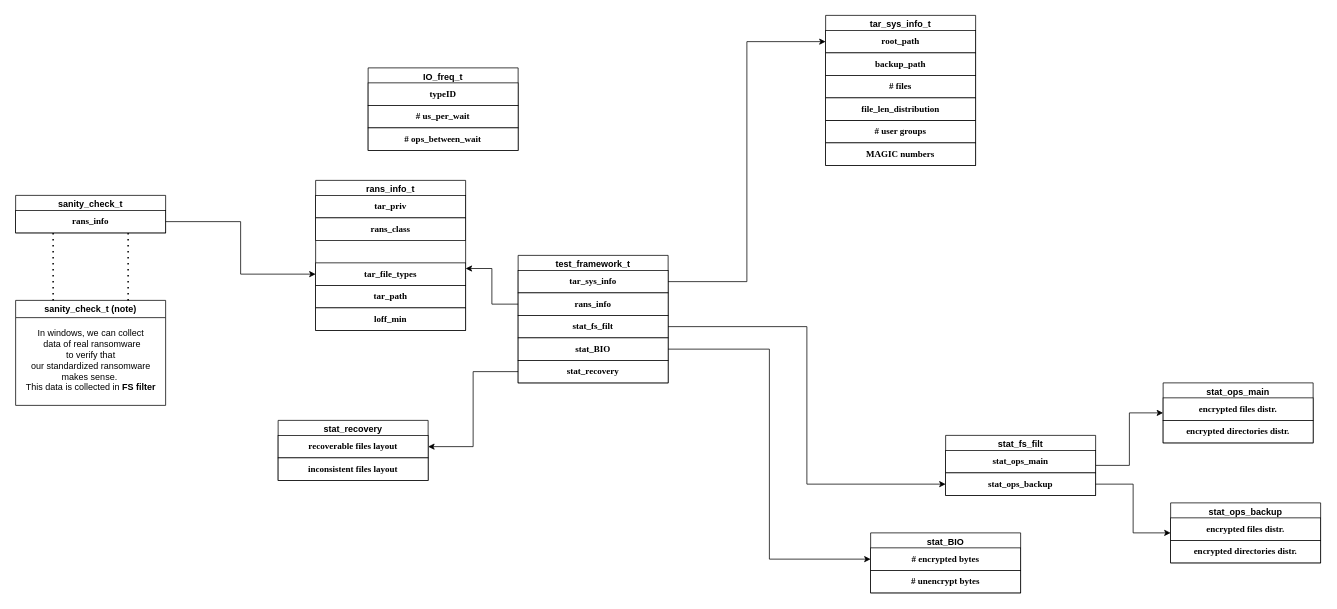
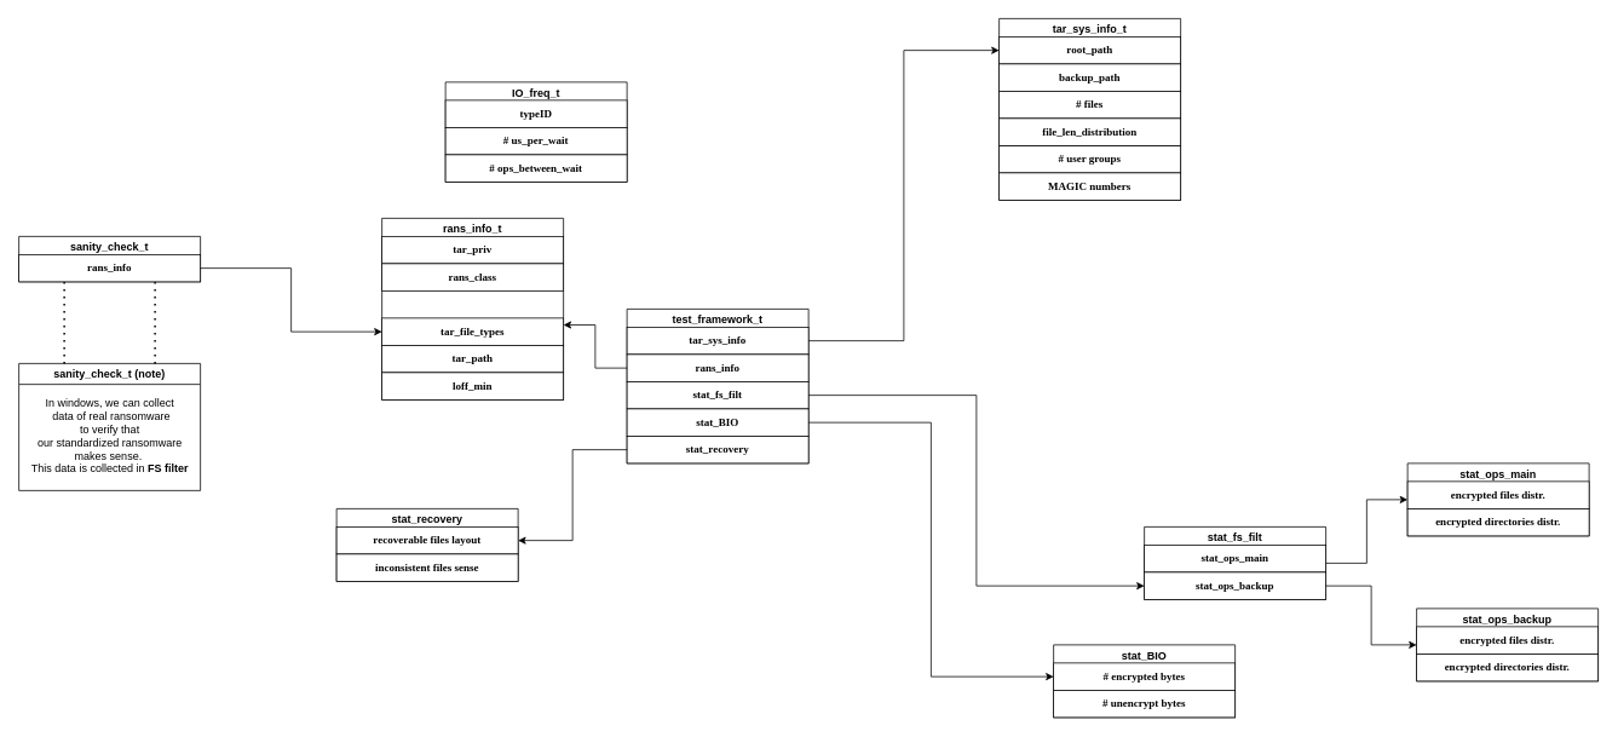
  <mxCell id="0" />
  <mxCell id="1" parent="0" />
  <mxCell id="2" value="test_framework_t" style="swimlane;whiteSpace=wrap;html=1;" parent="1" vertex="1"><mxGeometry x="690" y="340" width="200" height="170" as="geometry" /></mxCell>
  <mxCell id="3" value="&lt;font face=&quot;Georgia&quot;&gt;&lt;b&gt;tar_sys_info&lt;/b&gt;&lt;/font&gt;" style="whiteSpace=wrap;html=1;" parent="2" vertex="1"><mxGeometry y="20" width="200" height="30" as="geometry" /></mxCell>
  <mxCell id="4" value="&lt;font face=&quot;Georgia&quot;&gt;&lt;b&gt;rans_info&lt;/b&gt;&lt;/font&gt;" style="whiteSpace=wrap;html=1;" parent="2" vertex="1"><mxGeometry y="50" width="200" height="30" as="geometry" /></mxCell>
  <mxCell id="5" value="&lt;font face=&quot;Georgia&quot;&gt;&lt;b&gt;stat_fs_filt&lt;/b&gt;&lt;/font&gt;" style="whiteSpace=wrap;html=1;" parent="2" vertex="1"><mxGeometry y="80" width="200" height="30" as="geometry" /></mxCell>
  <mxCell id="6" value="&lt;font face=&quot;Georgia&quot;&gt;&lt;b&gt;stat_BIO&lt;/b&gt;&lt;/font&gt;" style="whiteSpace=wrap;html=1;" parent="2" vertex="1"><mxGeometry y="110" width="200" height="30" as="geometry" /></mxCell>
  <mxCell id="7" value="&lt;font face=&quot;Georgia&quot;&gt;&lt;b&gt;stat_recovery&lt;/b&gt;&lt;/font&gt;" style="whiteSpace=wrap;html=1;" vertex="1" parent="2"><mxGeometry y="140" width="200" height="30" as="geometry" /></mxCell>
  <mxCell id="8" value="tar_sys_info_t" style="swimlane;whiteSpace=wrap;html=1;" parent="1" vertex="1"><mxGeometry x="1100" y="20" width="200" height="200" as="geometry" /></mxCell>
  <mxCell id="9" value="&lt;font face=&quot;Georgia&quot;&gt;&lt;b&gt;root_path&lt;/b&gt;&lt;/font&gt;" style="whiteSpace=wrap;html=1;" parent="8" vertex="1"><mxGeometry y="20" width="200" height="30" as="geometry" /></mxCell>
  <mxCell id="10" value="&lt;font face=&quot;Georgia&quot;&gt;&lt;b&gt;backup_path&lt;/b&gt;&lt;/font&gt;" style="whiteSpace=wrap;html=1;" parent="8" vertex="1"><mxGeometry y="50" width="200" height="30" as="geometry" /></mxCell>
  <mxCell id="11" value="&lt;font face=&quot;Georgia&quot;&gt;&lt;b&gt;# files&lt;/b&gt;&lt;/font&gt;" style="whiteSpace=wrap;html=1;" parent="8" vertex="1"><mxGeometry y="80" width="200" height="30" as="geometry" /></mxCell>
  <mxCell id="12" value="&lt;font face=&quot;Georgia&quot;&gt;&lt;b&gt;# user groups&lt;/b&gt;&lt;/font&gt;" style="whiteSpace=wrap;html=1;" parent="8" vertex="1"><mxGeometry y="140" width="200" height="30" as="geometry" /></mxCell>
  <mxCell id="13" value="&lt;font face=&quot;Georgia&quot;&gt;&lt;b&gt;MAGIC numbers&lt;/b&gt;&lt;/font&gt;" style="whiteSpace=wrap;html=1;" parent="8" vertex="1"><mxGeometry y="170" width="200" height="30" as="geometry" /></mxCell>
  <mxCell id="14" value="&lt;font face=&quot;Georgia&quot;&gt;&lt;b&gt;file_len_distribution&lt;/b&gt;&lt;/font&gt;" style="whiteSpace=wrap;html=1;" parent="8" vertex="1"><mxGeometry y="110" width="200" height="30" as="geometry" /></mxCell>
  <mxCell id="15" style="edgeStyle=orthogonalEdgeStyle;rounded=0;orthogonalLoop=1;jettySize=auto;html=1;exitX=1;exitY=0.5;exitDx=0;exitDy=0;entryX=0;entryY=0.5;entryDx=0;entryDy=0;" parent="1" source="3" target="9" edge="1"><mxGeometry relative="1" as="geometry"><mxPoint x="910" y="30" as="targetPoint" /></mxGeometry></mxCell>
  <mxCell id="16" value="rans_info_t" style="swimlane;whiteSpace=wrap;html=1;" parent="1" vertex="1"><mxGeometry x="420" y="240" width="200" height="200" as="geometry" /></mxCell>
  <mxCell id="17" value="&lt;font face=&quot;Georgia&quot;&gt;&lt;b&gt;tar_priv&lt;/b&gt;&lt;/font&gt;" style="whiteSpace=wrap;html=1;" parent="16" vertex="1"><mxGeometry y="20" width="200" height="30" as="geometry" /></mxCell>
  <mxCell id="18" value="&lt;font face=&quot;Georgia&quot;&gt;&lt;b&gt;rans_class&lt;/b&gt;&lt;/font&gt;" style="whiteSpace=wrap;html=1;" parent="16" vertex="1"><mxGeometry y="50" width="200" height="30" as="geometry" /></mxCell>
  <mxCell id="19" value="&lt;font face=&quot;Georgia&quot;&gt;&lt;b&gt;tar_file_types&lt;/b&gt;&lt;/font&gt;" style="whiteSpace=wrap;html=1;" parent="16" vertex="1"><mxGeometry y="110" width="200" height="30" as="geometry" /></mxCell>
  <mxCell id="20" value="&lt;font face=&quot;Georgia&quot;&gt;&lt;b&gt;tar_path&lt;/b&gt;&lt;/font&gt;" style="whiteSpace=wrap;html=1;" parent="16" vertex="1"><mxGeometry y="140" width="200" height="30" as="geometry" /></mxCell>
  <mxCell id="21" value="&lt;font face=&quot;Georgia&quot;&gt;&lt;b&gt;loff_min&lt;/b&gt;&lt;/font&gt;" style="whiteSpace=wrap;html=1;" parent="16" vertex="1"><mxGeometry y="170" width="200" height="30" as="geometry" /></mxCell>
  <mxCell id="22" style="edgeStyle=orthogonalEdgeStyle;rounded=0;orthogonalLoop=1;jettySize=auto;html=1;exitX=0;exitY=0.5;exitDx=0;exitDy=0;entryX=1;entryY=0.25;entryDx=0;entryDy=0;" parent="1" source="4" target="19" edge="1"><mxGeometry relative="1" as="geometry" /></mxCell>
  <mxCell id="23" value="stat_ops_main" style="swimlane;whiteSpace=wrap;html=1;startSize=23;" parent="1" vertex="1"><mxGeometry x="1550" y="510" width="200" height="80" as="geometry" /></mxCell>
  <mxCell id="24" value="&lt;font face=&quot;Georgia&quot;&gt;&lt;b&gt;encrypted files distr.&lt;/b&gt;&lt;/font&gt;" style="whiteSpace=wrap;html=1;" parent="23" vertex="1"><mxGeometry y="20" width="200" height="30" as="geometry" /></mxCell>
  <mxCell id="25" value="&lt;font face=&quot;Georgia&quot;&gt;&lt;b&gt;encrypted directories distr.&lt;/b&gt;&lt;/font&gt;" style="whiteSpace=wrap;html=1;" parent="23" vertex="1"><mxGeometry y="50" width="200" height="30" as="geometry" /></mxCell>
  <mxCell id="26" value="stat_BIO" style="swimlane;whiteSpace=wrap;html=1;startSize=23;" parent="1" vertex="1"><mxGeometry x="1160" y="710" width="200" height="80" as="geometry" /></mxCell>
  <mxCell id="27" value="&lt;font face=&quot;Georgia&quot;&gt;&lt;b&gt;# encrypted bytes&lt;/b&gt;&lt;/font&gt;" style="whiteSpace=wrap;html=1;" parent="26" vertex="1"><mxGeometry y="20" width="200" height="30" as="geometry" /></mxCell>
  <mxCell id="28" value="&lt;font face=&quot;Georgia&quot;&gt;&lt;b&gt;# unencrypt bytes&lt;/b&gt;&lt;/font&gt;" style="whiteSpace=wrap;html=1;" parent="26" vertex="1"><mxGeometry y="50" width="200" height="30" as="geometry" /></mxCell>
  <mxCell id="29" style="edgeStyle=orthogonalEdgeStyle;rounded=0;orthogonalLoop=1;jettySize=auto;html=1;exitX=1;exitY=0.5;exitDx=0;exitDy=0;entryX=0;entryY=0.5;entryDx=0;entryDy=0;" parent="1" source="6" target="27" edge="1"><mxGeometry relative="1" as="geometry" /></mxCell>
  <mxCell id="30" style="edgeStyle=orthogonalEdgeStyle;rounded=0;orthogonalLoop=1;jettySize=auto;html=1;exitX=1;exitY=0.5;exitDx=0;exitDy=0;entryX=0;entryY=0.5;entryDx=0;entryDy=0;" parent="1" source="31" target="23" edge="1"><mxGeometry relative="1" as="geometry" /></mxCell>
  <mxCell id="31" value="stat_fs_filt" style="swimlane;whiteSpace=wrap;html=1;startSize=23;" parent="1" vertex="1"><mxGeometry x="1260" y="580" width="200" height="80" as="geometry" /></mxCell>
  <mxCell id="32" value="&lt;font face=&quot;Georgia&quot;&gt;&lt;b&gt;stat_ops_main&lt;/b&gt;&lt;/font&gt;" style="whiteSpace=wrap;html=1;" parent="31" vertex="1"><mxGeometry y="20" width="200" height="30" as="geometry" /></mxCell>
  <mxCell id="33" value="&lt;font face=&quot;Georgia&quot;&gt;&lt;b&gt;stat_ops_backup&lt;/b&gt;&lt;/font&gt;" style="whiteSpace=wrap;html=1;" parent="31" vertex="1"><mxGeometry y="50" width="200" height="30" as="geometry" /></mxCell>
  <mxCell id="34" style="edgeStyle=orthogonalEdgeStyle;rounded=0;orthogonalLoop=1;jettySize=auto;html=1;exitX=1;exitY=0.5;exitDx=0;exitDy=0;entryX=0;entryY=0.5;entryDx=0;entryDy=0;" parent="1" source="5" target="33" edge="1"><mxGeometry relative="1" as="geometry" /></mxCell>
  <mxCell id="35" style="edgeStyle=orthogonalEdgeStyle;rounded=0;orthogonalLoop=1;jettySize=auto;html=1;exitX=1;exitY=0.5;exitDx=0;exitDy=0;entryX=0;entryY=0.5;entryDx=0;entryDy=0;" parent="1" source="33" target="43" edge="1"><mxGeometry relative="1" as="geometry"><mxPoint x="1550" y="725" as="targetPoint" /></mxGeometry></mxCell>
  <mxCell id="36" value="IO_freq_t" style="swimlane;whiteSpace=wrap;html=1;startSize=23;" parent="1" vertex="1"><mxGeometry x="490" y="90" width="200" height="110" as="geometry" /></mxCell>
  <mxCell id="37" value="&lt;font face=&quot;Georgia&quot;&gt;&lt;b&gt;typeID&lt;/b&gt;&lt;/font&gt;" style="whiteSpace=wrap;html=1;" parent="36" vertex="1"><mxGeometry y="20" width="200" height="30" as="geometry" /></mxCell>
  <mxCell id="38" value="&lt;font face=&quot;Georgia&quot;&gt;&lt;b&gt;# us_per_wait&lt;/b&gt;&lt;/font&gt;" style="whiteSpace=wrap;html=1;" parent="36" vertex="1"><mxGeometry y="50" width="200" height="30" as="geometry" /></mxCell>
  <mxCell id="39" value="&lt;font face=&quot;Georgia&quot;&gt;&lt;b&gt;# ops_between_wait&lt;/b&gt;&lt;/font&gt;" style="whiteSpace=wrap;html=1;" parent="36" vertex="1"><mxGeometry y="80" width="200" height="30" as="geometry" /></mxCell>
  <mxCell id="40" value="sanity_check_t" style="swimlane;whiteSpace=wrap;html=1;" parent="1" vertex="1"><mxGeometry x="20" y="260" width="200" height="50" as="geometry" /></mxCell>
  <mxCell id="41" value="&lt;font face=&quot;Georgia&quot;&gt;&lt;b&gt;rans_info&lt;/b&gt;&lt;/font&gt;" style="whiteSpace=wrap;html=1;" parent="40" vertex="1"><mxGeometry y="20" width="200" height="30" as="geometry" /></mxCell>
  <mxCell id="42" style="edgeStyle=orthogonalEdgeStyle;rounded=0;orthogonalLoop=1;jettySize=auto;html=1;exitX=1;exitY=0.5;exitDx=0;exitDy=0;entryX=0;entryY=0.5;entryDx=0;entryDy=0;" parent="1" source="41" target="19" edge="1"><mxGeometry relative="1" as="geometry" /></mxCell>
  <mxCell id="43" value="stat_ops_backup" style="swimlane;whiteSpace=wrap;html=1;startSize=23;" parent="1" vertex="1"><mxGeometry x="1560" y="670" width="200" height="80" as="geometry" /></mxCell>
  <mxCell id="44" value="&lt;font face=&quot;Georgia&quot;&gt;&lt;b&gt;encrypted files distr.&lt;/b&gt;&lt;/font&gt;" style="whiteSpace=wrap;html=1;" parent="43" vertex="1"><mxGeometry y="20" width="200" height="30" as="geometry" /></mxCell>
  <mxCell id="45" value="&lt;font face=&quot;Georgia&quot;&gt;&lt;b&gt;encrypted directories distr.&lt;/b&gt;&lt;/font&gt;" style="whiteSpace=wrap;html=1;" parent="43" vertex="1"><mxGeometry y="50" width="200" height="30" as="geometry" /></mxCell>
  <mxCell id="46" value="sanity_check_t (note)" style="swimlane;whiteSpace=wrap;html=1;" parent="1" vertex="1"><mxGeometry x="20" y="400" width="200" height="140" as="geometry" /></mxCell>
  <mxCell id="47" value="In windows, we can collect&lt;br&gt;&amp;nbsp;data of real ransomware &lt;br&gt;to verify that &lt;br&gt;our standardized ransomware &lt;br&gt;makes sense.&amp;nbsp;&lt;br&gt;This data is collected in &lt;b&gt;FS filter&lt;/b&gt;" style="text;html=1;align=center;verticalAlign=middle;resizable=0;points=[];autosize=1;strokeColor=none;fillColor=none;" parent="46" vertex="1"><mxGeometry y="30" width="200" height="100" as="geometry" /></mxCell>
  <mxCell id="48" value="" style="endArrow=none;dashed=1;html=1;dashPattern=1 3;strokeWidth=2;rounded=0;entryX=0.25;entryY=1;entryDx=0;entryDy=0;exitX=0.25;exitY=0;exitDx=0;exitDy=0;" parent="1" source="46" target="41" edge="1"><mxGeometry width="50" height="50" relative="1" as="geometry"><mxPoint x="60" y="380" as="sourcePoint" /><mxPoint x="110" y="330" as="targetPoint" /></mxGeometry></mxCell>
  <mxCell id="49" value="" style="endArrow=none;dashed=1;html=1;dashPattern=1 3;strokeWidth=2;rounded=0;entryX=0.75;entryY=1;entryDx=0;entryDy=0;exitX=0.75;exitY=0;exitDx=0;exitDy=0;" parent="1" source="46" target="40" edge="1"><mxGeometry width="50" height="50" relative="1" as="geometry"><mxPoint x="160" y="390" as="sourcePoint" /><mxPoint x="210" y="340" as="targetPoint" /></mxGeometry></mxCell>
  <mxCell id="50" value="stat_recovery" style="swimlane;whiteSpace=wrap;html=1;startSize=23;" vertex="1" parent="1"><mxGeometry x="370" y="560" width="200" height="80" as="geometry" /></mxCell>
  <mxCell id="51" value="&lt;font face=&quot;Georgia&quot;&gt;&lt;b&gt;recoverable files layout&lt;/b&gt;&lt;/font&gt;" style="whiteSpace=wrap;html=1;" vertex="1" parent="50"><mxGeometry y="20" width="200" height="30" as="geometry" /></mxCell>
- <mxCell id="52" value="&lt;font face=&quot;Georgia&quot;&gt;&lt;b&gt;inconsistent files layout&lt;/b&gt;&lt;/font&gt;" style="whiteSpace=wrap;html=1;" vertex="1" parent="50"><mxGeometry y="50" width="200" height="30" as="geometry" /></mxCell>
+ <mxCell id="52" value="&lt;font face=&quot;Georgia&quot;&gt;&lt;b&gt;inconsistent files sense&lt;/b&gt;&lt;/font&gt;" style="whiteSpace=wrap;html=1;" vertex="1" parent="50"><mxGeometry y="50" width="200" height="30" as="geometry" /></mxCell>
  <mxCell id="53" style="edgeStyle=orthogonalEdgeStyle;rounded=0;orthogonalLoop=1;jettySize=auto;html=1;exitX=0;exitY=0.5;exitDx=0;exitDy=0;entryX=1;entryY=0.5;entryDx=0;entryDy=0;" edge="1" parent="1" source="7" target="51"><mxGeometry relative="1" as="geometry" /></mxCell>
